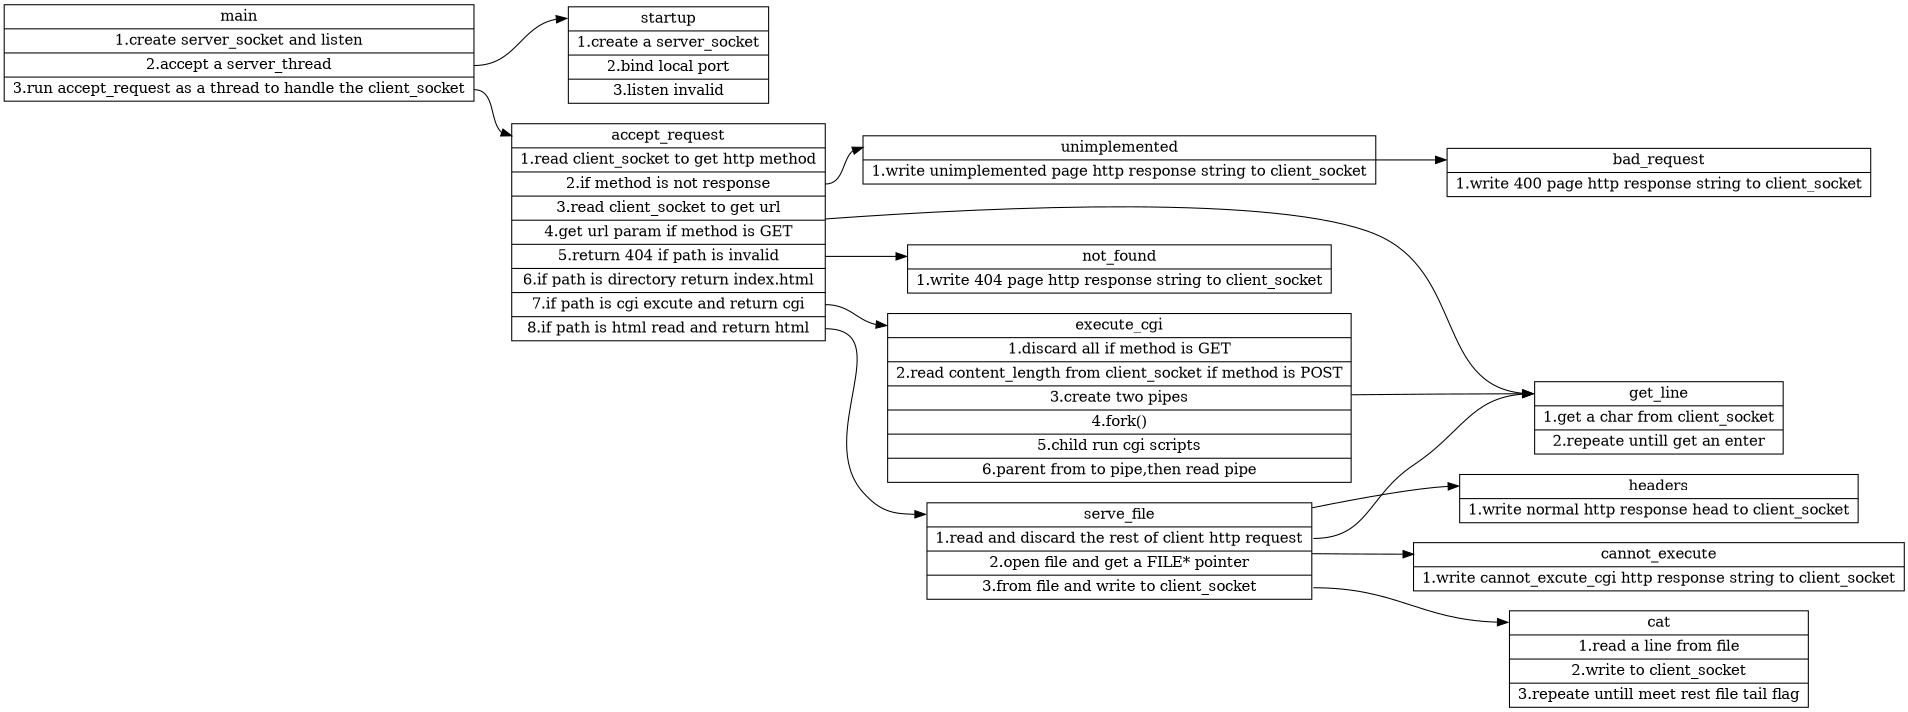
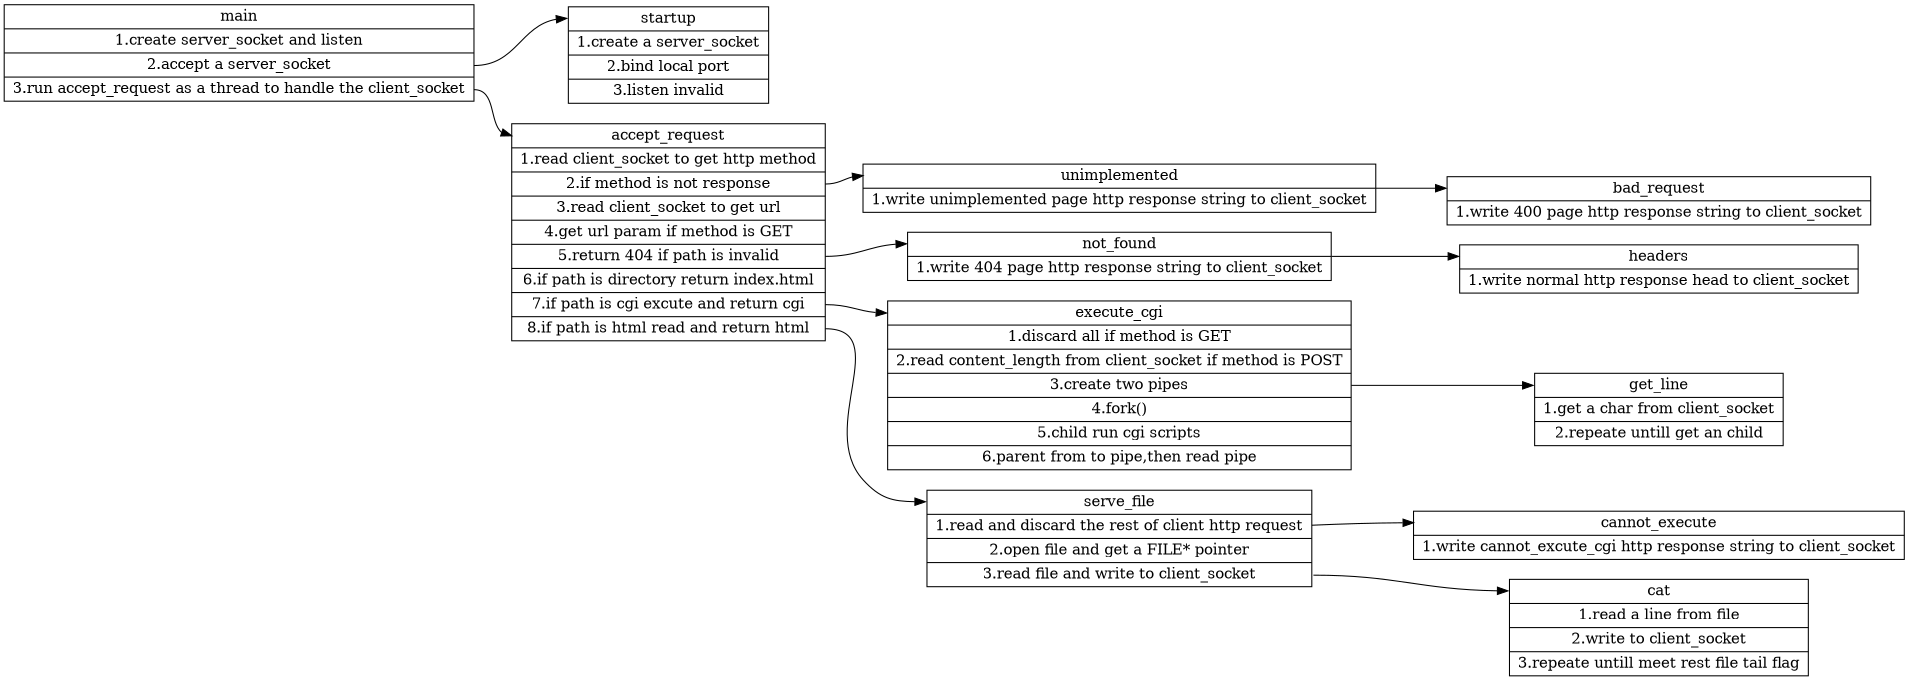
  digraph {
    rankdir=LR
    node [shape=record]
    edge [headport=0]
-   n1 [label="main|1.create server_socket and listen|<2>2.accept a server_thread|<3>3.run accept_request as a thread to handle the client_socket"]
+   n1 [label="main|1.create server_socket and listen|<2>2.accept a server_socket|<3>3.run accept_request as a thread to handle the client_socket"]
    n2 [label="<0>startup|1.create a server_socket|2.bind local port|3.listen invalid"]
    n3 [label="<0>accept_request|1.read client_socket to get http method|<2>2.if method is not response|3.read client_socket to get url|4.get url param if method is GET|<5>5.return 404 if path is invalid|6.if path is directory return index.html|<7>7.if path is cgi excute and return cgi|<8>8.if path is html  read and return html"]
    n4 [label="<0>unimplemented|1.write unimplemented page http response string to client_socket"]
    n5 [label="<0>not_found|1.write 404 page http response string to client_socket"]
-   n6 [label="<0>serve_file|<1>1.read and discard the rest of client http request|2.open file and get a FILE* pointer|<3>3.from file and write to client_socket"]
-   n7 [label="<0>get_line|1.get a char from client_socket|2.repeate untill get an enter"]
+   n6 [label="<0>serve_file|<1>1.read and discard the rest of client http request|2.open file and get a FILE* pointer|<3>3.read file and write to client_socket"]
+   n7 [label="<0>get_line|1.get a char from client_socket|2.repeate untill get an child"]
    n8 [label="<0>execute_cgi|1.discard all if method is GET|2.read content_length from client_socket if method is POST|3.create two pipes|4.fork()|5.child run cgi scripts|6.parent from to pipe,then read pipe"]
    n9 [label="<0>bad_request|1.write 400 page http response string to client_socket"]
    n10 [label="<0>cat|1.read a line from file|2.write to client_socket|3.repeate untill meet rest file tail flag"]
    n11 [label="<0>headers|1.write normal http response head to client_socket"]
    n12 [label="<0>cannot_execute|1.write cannot_excute_cgi http response string to client_socket"]
    n1 -> n2 [tailport=2]
    n1 -> n3 [tailport=3]
    n3 -> n4 [tailport=2]
    n3 -> n5 [tailport=5]
    n3 -> n6 [tailport=8]
-   n3 -> n7
    n3 -> n8 [tailport=7]
    n4 -> n9
-   n6 -> n7 [tailport=1]
    n6 -> n10 [tailport=3]
-   n6 -> n11
+   n5 -> n11
    n6 -> n12
    n8 -> n7
  }
